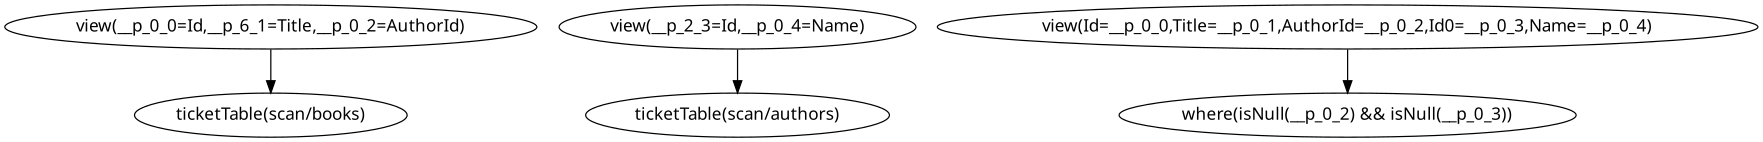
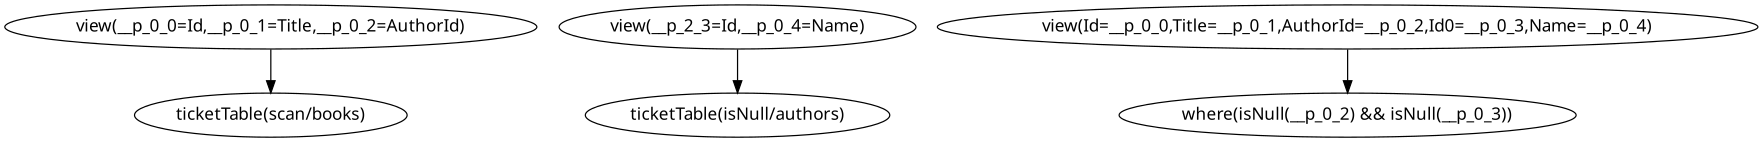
  digraph {
    fontname="Noto Sans"
    node [fontname="Noto Sans"]
    edge [fontname="Noto Sans"]
    n1 [label="ticketTable(scan/books)"]
-   n2 [label="ticketTable(scan/authors)"]
-   n3 [label="view(__p_0_0=Id,__p_6_1=Title,__p_0_2=AuthorId)"]
+   n2 [label="ticketTable(isNull/authors)"]
+   n3 [label="view(__p_0_0=Id,__p_0_1=Title,__p_0_2=AuthorId)"]
    n4 [label="view(__p_2_3=Id,__p_0_4=Name)"]
    n5 [label="where(isNull(__p_0_2) && isNull(__p_0_3))"]
    n6 [label="view(Id=__p_0_0,Title=__p_0_1,AuthorId=__p_0_2,Id0=__p_0_3,Name=__p_0_4)"]
    n3 -> n1
    n4 -> n2
    n6 -> n5
  }
